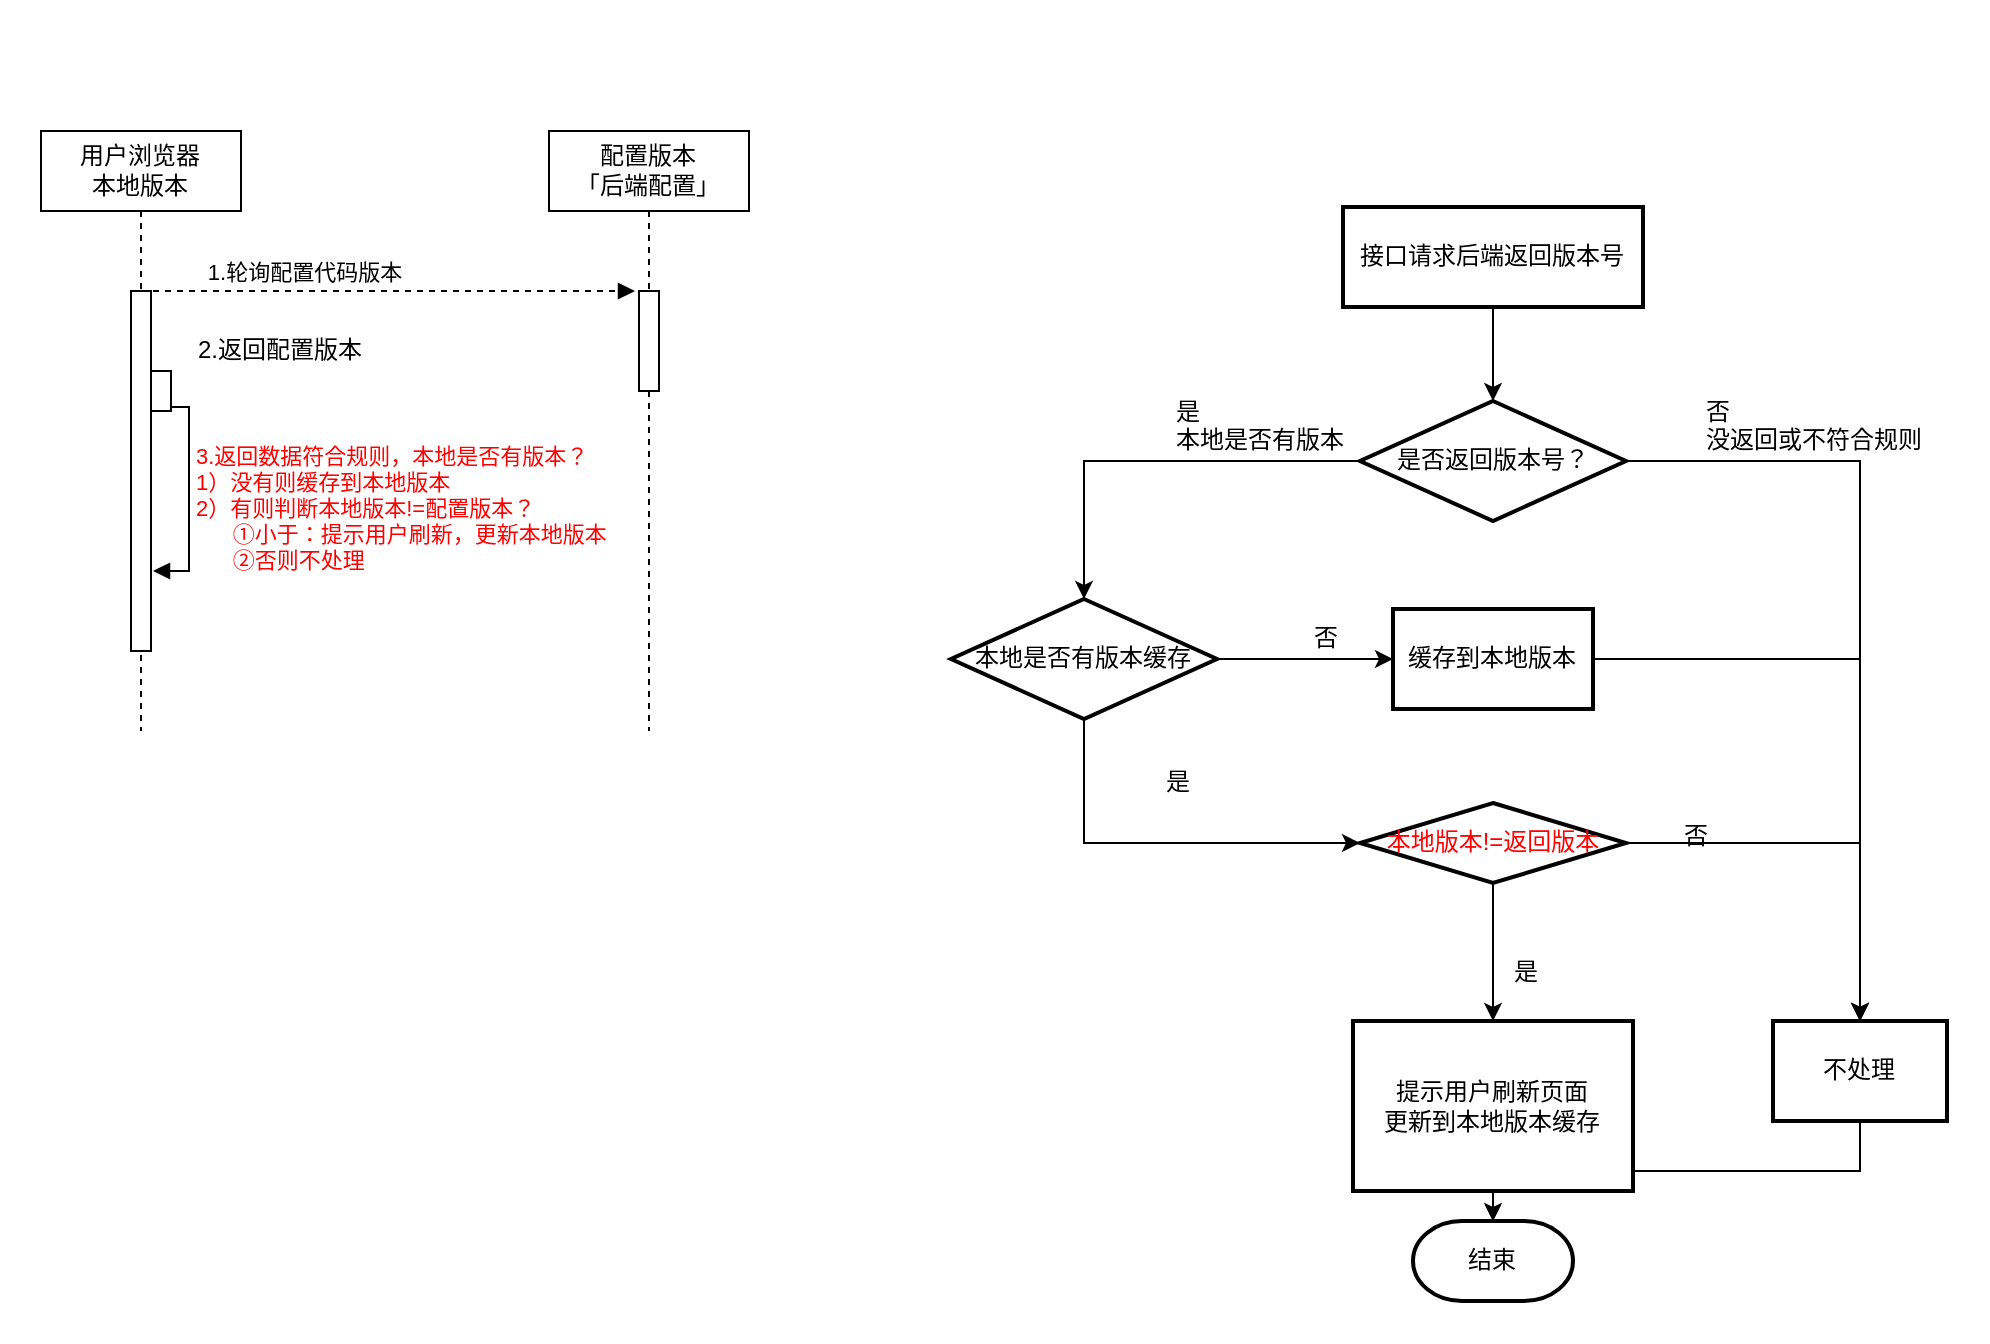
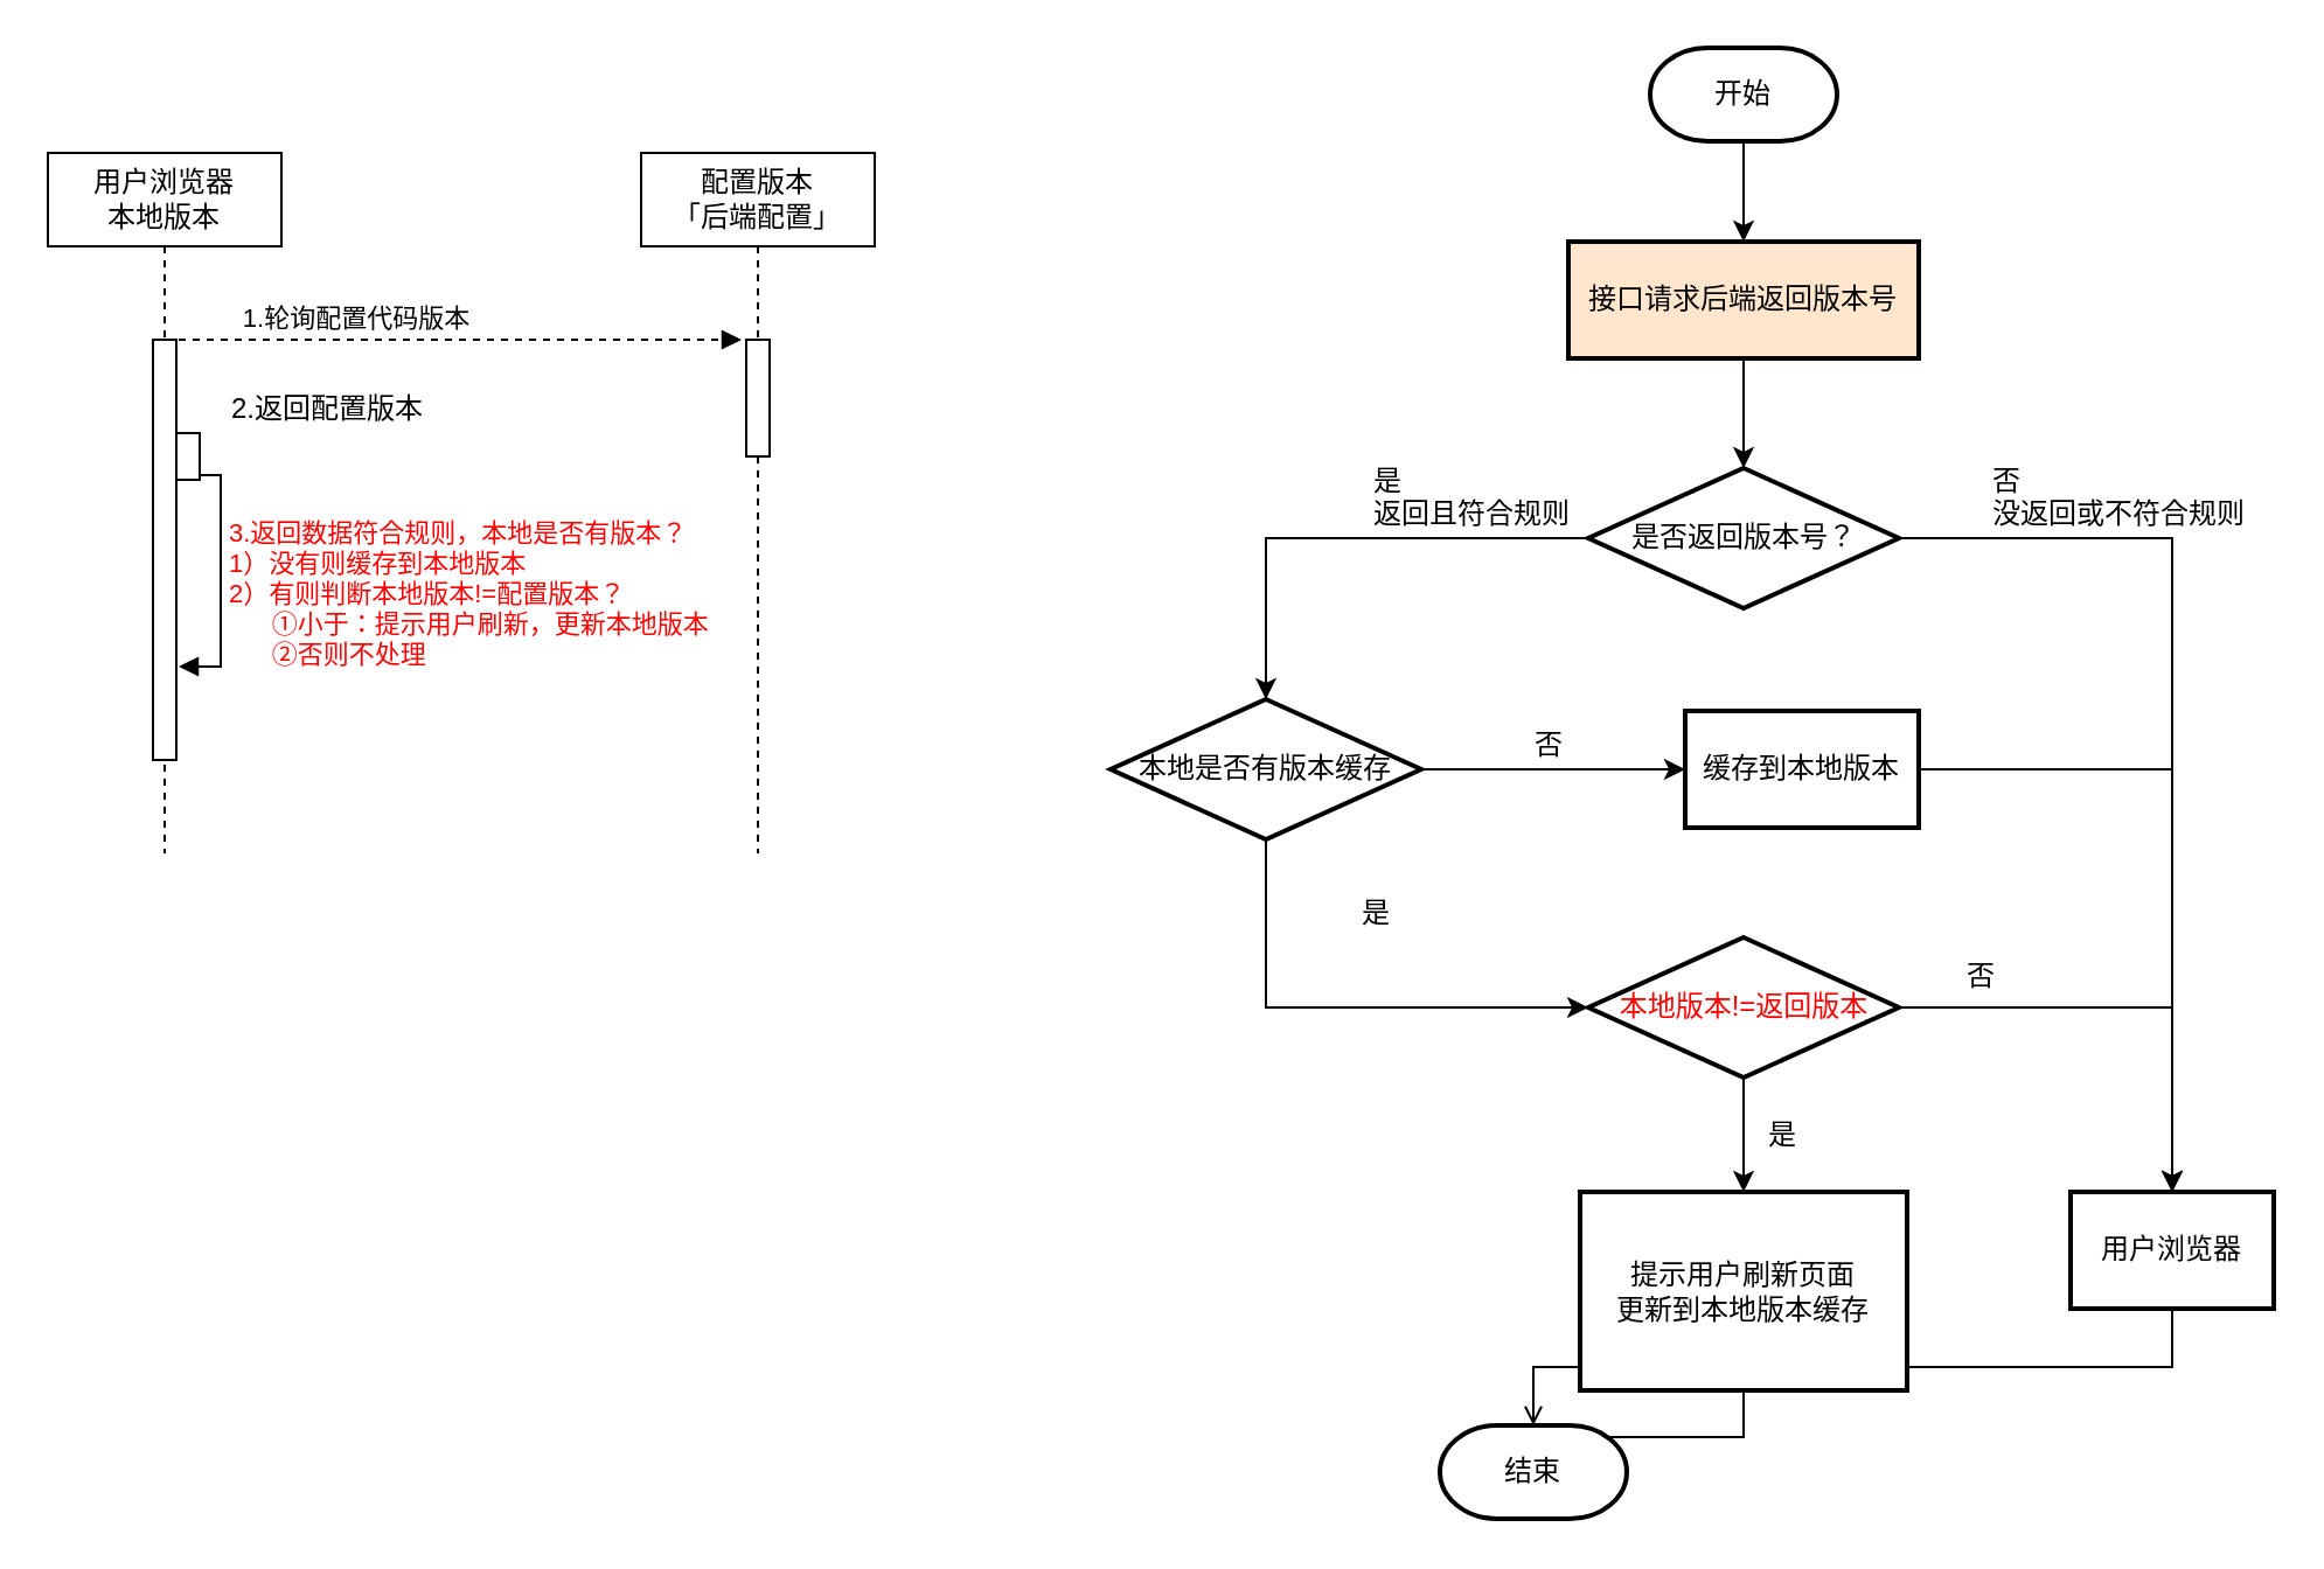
  <mxCell id="0" />
  <mxCell id="1" parent="0" />
  <mxCell id="2" value="用户浏览器&lt;br&gt;本地版本" style="shape=umlLifeline;perimeter=lifelinePerimeter;whiteSpace=wrap;html=1;container=1;collapsible=0;recursiveResize=0;outlineConnect=0;" parent="1" vertex="1"><mxGeometry x="20" y="65" width="100" height="300" as="geometry" /></mxCell>
  <mxCell id="3" value="" style="html=1;points=[];perimeter=orthogonalPerimeter;" parent="2" vertex="1"><mxGeometry x="45" y="80" width="10" height="180" as="geometry" /></mxCell>
  <mxCell id="4" value="配置版本&lt;br&gt;「后端配置」" style="shape=umlLifeline;perimeter=lifelinePerimeter;whiteSpace=wrap;html=1;container=1;collapsible=0;recursiveResize=0;outlineConnect=0;" parent="1" vertex="1"><mxGeometry x="274" y="65" width="100" height="300" as="geometry" /></mxCell>
  <mxCell id="5" value="" style="html=1;points=[];perimeter=orthogonalPerimeter;" parent="4" vertex="1"><mxGeometry x="45" y="80" width="10" height="50" as="geometry" /></mxCell>
  <mxCell id="6" value="1.轮询配置代码版本" style="html=1;verticalAlign=bottom;endArrow=block;strokeWidth=1;dashed=1;entryX=-0.2;entryY=0;entryDx=0;entryDy=0;entryPerimeter=0;exitX=0.8;exitY=0;exitDx=0;exitDy=0;exitPerimeter=0;" parent="1" target="5" edge="1"><mxGeometry x="-0.339" width="80" relative="1" as="geometry"><mxPoint x="70" y="145" as="sourcePoint" /><mxPoint x="150" y="145" as="targetPoint" /><mxPoint as="offset" /></mxGeometry></mxCell>
  <mxCell id="7" value="" style="edgeStyle=none;rounded=0;orthogonalLoop=1;jettySize=auto;html=0;startArrow=none;startFill=0;endArrow=block;endFill=1;strokeWidth=1;entryX=1;entryY=-0.05;entryDx=0;entryDy=0;entryPerimeter=0;" parent="1" target="9" edge="1"><mxGeometry relative="1" as="geometry"><mxPoint x="84" y="173" as="targetPoint" /></mxGeometry></mxCell>
  <mxCell id="8" value="2.返回配置版本" style="text;html=1;resizable=0;points=[];autosize=1;align=left;verticalAlign=top;spacingTop=-4;" parent="1" vertex="1"><mxGeometry x="97" y="165" width="100" height="20" as="geometry" /></mxCell>
  <mxCell id="9" value="" style="html=1;points=[];perimeter=orthogonalPerimeter;" vertex="1" parent="1"><mxGeometry x="75" y="185" width="10" height="20" as="geometry" /></mxCell>
  <mxCell id="10" value="&lt;font color=&quot;#ff0000&quot;&gt;3.返回数据符合规则，本地是否有版本？&lt;br&gt;1）没有则缓存到本地版本&lt;br&gt;2）有则判断本地版本!=配置版本？&lt;br&gt;&amp;nbsp; &amp;nbsp; &amp;nbsp; ①小于：提示用户刷新，更新本地版本&lt;br&gt;&amp;nbsp; &amp;nbsp; &amp;nbsp; ②否则不处理&lt;/font&gt;" style="edgeStyle=orthogonalEdgeStyle;html=1;align=left;spacingLeft=2;endArrow=block;rounded=0;exitX=1;exitY=0.9;exitDx=0;exitDy=0;exitPerimeter=0;" edge="1" parent="1" source="9"><mxGeometry x="0.101" relative="1" as="geometry"><mxPoint x="90" y="190" as="sourcePoint" /><Array as="points"><mxPoint x="94" y="203" /><mxPoint x="94" y="285" /></Array><mxPoint x="76" y="285" as="targetPoint" /><mxPoint as="offset" /></mxGeometry></mxCell>
+ <mxCell id="11" value="" style="edgeStyle=orthogonalEdgeStyle;rounded=0;orthogonalLoop=1;jettySize=auto;html=1;entryX=0.5;entryY=0;entryDx=0;entryDy=0;" edge="1" parent="1" source="12" target="14"><mxGeometry relative="1" as="geometry"><mxPoint x="746" y="140" as="targetPoint" /></mxGeometry></mxCell>
+ <mxCell id="12" value="开始" style="strokeWidth=2;html=1;shape=mxgraph.flowchart.terminator;whiteSpace=wrap;gradientColor=none;" vertex="1" parent="1"><mxGeometry x="706" y="20" width="80" height="40" as="geometry" /></mxCell>
  <mxCell id="13" style="edgeStyle=orthogonalEdgeStyle;rounded=0;orthogonalLoop=1;jettySize=auto;html=1;exitX=0.5;exitY=1;exitDx=0;exitDy=0;entryX=0.5;entryY=0;entryDx=0;entryDy=0;entryPerimeter=0;" edge="1" parent="1" source="14" target="17"><mxGeometry relative="1" as="geometry" /></mxCell>
- <mxCell id="14" value="接口请求后端返回版本号" style="rounded=0;whiteSpace=wrap;html=1;absoluteArcSize=1;arcSize=14;strokeWidth=2;" vertex="1" parent="1"><mxGeometry x="671" y="103" width="150" height="50" as="geometry" /></mxCell>
+ <mxCell id="14" value="接口请求后端返回版本号" style="rounded=0;whiteSpace=wrap;html=1;absoluteArcSize=1;arcSize=14;strokeWidth=2;fillColor=#ffe6cc;" vertex="1" parent="1"><mxGeometry x="671" y="103" width="150" height="50" as="geometry" /></mxCell>
  <mxCell id="15" style="edgeStyle=orthogonalEdgeStyle;rounded=0;orthogonalLoop=1;jettySize=auto;html=1;exitX=1;exitY=0.5;exitDx=0;exitDy=0;exitPerimeter=0;entryX=0.5;entryY=0;entryDx=0;entryDy=0;" edge="1" parent="1" source="17" target="19"><mxGeometry relative="1" as="geometry" /></mxCell>
  <mxCell id="16" style="edgeStyle=orthogonalEdgeStyle;rounded=0;orthogonalLoop=1;jettySize=auto;html=1;exitX=0;exitY=0.5;exitDx=0;exitDy=0;exitPerimeter=0;entryX=0.5;entryY=0;entryDx=0;entryDy=0;entryPerimeter=0;" edge="1" parent="1" source="17" target="23"><mxGeometry relative="1" as="geometry" /></mxCell>
  <mxCell id="17" value="是否返回版本号？" style="strokeWidth=2;html=1;shape=mxgraph.flowchart.decision;whiteSpace=wrap;rounded=0;gradientColor=none;" vertex="1" parent="1"><mxGeometry x="679.5" y="200" width="133" height="60" as="geometry" /></mxCell>
  <mxCell id="18" style="edgeStyle=orthogonalEdgeStyle;rounded=0;orthogonalLoop=1;jettySize=auto;html=1;exitX=0.5;exitY=1;exitDx=0;exitDy=0;entryX=0.5;entryY=0;entryDx=0;entryDy=0;entryPerimeter=0;endArrow=open;" edge="1" parent="1" source="19" target="36"><mxGeometry relative="1" as="geometry" /></mxCell>
- <mxCell id="19" value="不处理" style="rounded=0;whiteSpace=wrap;html=1;gradientColor=none;strokeWidth=2;" vertex="1" parent="1"><mxGeometry x="886" y="510" width="87" height="50" as="geometry" /></mxCell>
+ <mxCell id="19" value="用户浏览器" style="rounded=0;whiteSpace=wrap;html=1;gradientColor=none;strokeWidth=2;" vertex="1" parent="1"><mxGeometry x="886" y="510" width="87" height="50" as="geometry" /></mxCell>
  <mxCell id="20" value="否&lt;br&gt;没返回或不符合规则" style="text;html=1;resizable=0;points=[];autosize=1;align=left;verticalAlign=top;spacingTop=-4;" vertex="1" parent="1"><mxGeometry x="851" y="196" width="120" height="30" as="geometry" /></mxCell>
  <mxCell id="21" style="edgeStyle=orthogonalEdgeStyle;rounded=0;orthogonalLoop=1;jettySize=auto;html=1;exitX=1;exitY=0.5;exitDx=0;exitDy=0;exitPerimeter=0;entryX=0;entryY=0.5;entryDx=0;entryDy=0;" edge="1" parent="1" source="23" target="26"><mxGeometry relative="1" as="geometry" /></mxCell>
  <mxCell id="22" style="edgeStyle=orthogonalEdgeStyle;rounded=0;orthogonalLoop=1;jettySize=auto;html=1;exitX=0.5;exitY=1;exitDx=0;exitDy=0;exitPerimeter=0;entryX=0;entryY=0.5;entryDx=0;entryDy=0;entryPerimeter=0;" edge="1" parent="1" source="23" target="30"><mxGeometry relative="1" as="geometry" /></mxCell>
  <mxCell id="23" value="本地是否有版本缓存" style="strokeWidth=2;html=1;shape=mxgraph.flowchart.decision;whiteSpace=wrap;rounded=0;gradientColor=none;" vertex="1" parent="1"><mxGeometry x="475" y="299" width="133" height="60" as="geometry" /></mxCell>
- <mxCell id="24" value="是&lt;br&gt;本地是否有版本" style="text;html=1;resizable=0;points=[];autosize=1;align=left;verticalAlign=top;spacingTop=-4;" vertex="1" parent="1"><mxGeometry x="586" y="196" width="100" height="30" as="geometry" /></mxCell>
+ <mxCell id="24" value="是&lt;br&gt;返回且符合规则" style="text;html=1;resizable=0;points=[];autosize=1;align=left;verticalAlign=top;spacingTop=-4;" vertex="1" parent="1"><mxGeometry x="586" y="196" width="100" height="30" as="geometry" /></mxCell>
  <mxCell id="25" style="edgeStyle=orthogonalEdgeStyle;rounded=0;orthogonalLoop=1;jettySize=auto;html=1;exitX=1;exitY=0.5;exitDx=0;exitDy=0;entryX=0.5;entryY=0;entryDx=0;entryDy=0;" edge="1" parent="1" source="26" target="19"><mxGeometry relative="1" as="geometry" /></mxCell>
- <mxCell id="26" value="缓存到本地版本" style="rounded=0;whiteSpace=wrap;html=1;gradientColor=none;strokeWidth=2;" vertex="1" parent="1"><mxGeometry x="696" y="304" width="100" height="50" as="geometry" /></mxCell>
+ <mxCell id="26" value="缓存到本地版本" style="rounded=0;whiteSpace=wrap;html=1;gradientColor=none;strokeWidth=2;" vertex="1" parent="1"><mxGeometry x="721" y="304" width="100" height="50" as="geometry" /></mxCell>
  <mxCell id="27" value="否" style="text;html=1;resizable=0;points=[];autosize=1;align=left;verticalAlign=top;spacingTop=-4;" vertex="1" parent="1"><mxGeometry x="654.5" y="309" width="30" height="20" as="geometry" /></mxCell>
  <mxCell id="28" style="edgeStyle=orthogonalEdgeStyle;rounded=0;orthogonalLoop=1;jettySize=auto;html=1;exitX=0.5;exitY=1;exitDx=0;exitDy=0;exitPerimeter=0;entryX=0.5;entryY=0;entryDx=0;entryDy=0;" edge="1" parent="1" source="30" target="33"><mxGeometry relative="1" as="geometry" /></mxCell>
  <mxCell id="29" style="edgeStyle=orthogonalEdgeStyle;rounded=0;orthogonalLoop=1;jettySize=auto;html=1;exitX=1;exitY=0.5;exitDx=0;exitDy=0;exitPerimeter=0;entryX=0.5;entryY=0;entryDx=0;entryDy=0;" edge="1" parent="1" source="30" target="19"><mxGeometry relative="1" as="geometry" /></mxCell>
- <mxCell id="30" value="&lt;font color=&quot;#ff0000&quot;&gt;本地版本!=返回版本&lt;/font&gt;" style="strokeWidth=2;html=1;shape=mxgraph.flowchart.decision;whiteSpace=wrap;rounded=0;gradientColor=none;" vertex="1" parent="1"><mxGeometry x="679.5" y="401" width="133" height="40" as="geometry" /></mxCell>
+ <mxCell id="30" value="&lt;font color=&quot;#ff0000&quot;&gt;本地版本!=返回版本&lt;/font&gt;" style="strokeWidth=2;html=1;shape=mxgraph.flowchart.decision;whiteSpace=wrap;rounded=0;gradientColor=none;" vertex="1" parent="1"><mxGeometry x="679.5" y="401" width="133" height="60" as="geometry" /></mxCell>
  <mxCell id="31" value="是" style="text;html=1;resizable=0;points=[];autosize=1;align=left;verticalAlign=top;spacingTop=-4;" vertex="1" parent="1"><mxGeometry x="581" y="381" width="30" height="20" as="geometry" /></mxCell>
  <mxCell id="32" style="edgeStyle=orthogonalEdgeStyle;rounded=0;orthogonalLoop=1;jettySize=auto;html=1;exitX=0.5;exitY=1;exitDx=0;exitDy=0;entryX=0.5;entryY=0;entryDx=0;entryDy=0;entryPerimeter=0;" edge="1" parent="1" source="33" target="36"><mxGeometry relative="1" as="geometry" /></mxCell>
  <mxCell id="33" value="提示用户刷新页面&lt;br&gt;更新到本地版本缓存" style="rounded=0;whiteSpace=wrap;html=1;gradientColor=none;strokeWidth=2;" vertex="1" parent="1"><mxGeometry x="676" y="510" width="140" height="85" as="geometry" /></mxCell>
  <mxCell id="34" value="是" style="text;html=1;resizable=0;points=[];autosize=1;align=left;verticalAlign=top;spacingTop=-4;" vertex="1" parent="1"><mxGeometry x="755" y="475.5" width="30" height="20" as="geometry" /></mxCell>
  <mxCell id="35" value="否" style="text;html=1;resizable=0;points=[];autosize=1;align=left;verticalAlign=top;spacingTop=-4;" vertex="1" parent="1"><mxGeometry x="840" y="408" width="30" height="20" as="geometry" /></mxCell>
- <mxCell id="36" value="结束" style="strokeWidth=2;html=1;shape=mxgraph.flowchart.terminator;whiteSpace=wrap;gradientColor=none;" vertex="1" parent="1"><mxGeometry x="706" y="610" width="80" height="40" as="geometry" /></mxCell>
+ <mxCell id="36" value="结束" style="strokeWidth=2;html=1;shape=mxgraph.flowchart.terminator;whiteSpace=wrap;gradientColor=none;" vertex="1" parent="1"><mxGeometry x="616" y="610" width="80" height="40" as="geometry" /></mxCell>
